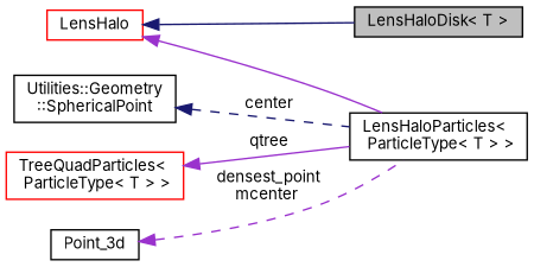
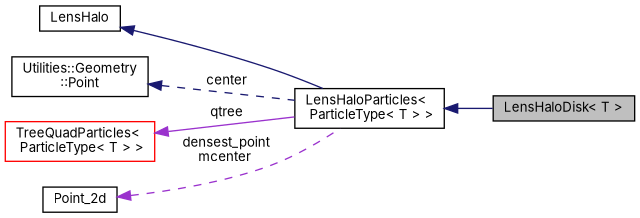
  digraph {
    fontname=Inter
    rankdir=LR
    node [color=black fillcolor=white fontname=Inter fontsize=10 shape=record style=filled]
    edge [color=midnightblue dir=back fontname=Inter fontsize=10 labelfontname=Helvetica labelfontsize=10 style=solid]
    n1 [fillcolor=grey75 fontcolor=black height=0.2 label="LensHaloDisk\< T \>" width=0.4]
    n2 [height=0.2 label="LensHaloParticles\<\l ParticleType\< T \> \>" width=0.4]
-   n3 [color=red height=0.2 label=LensHalo width=0.4]
-   n4 [height=0.2 label="Utilities::Geometry\l::SphericalPoint" width=0.4]
+   n3 [height=0.2 label=LensHalo width=0.4]
+   n4 [height=0.2 label="Utilities::Geometry\l::Point" width=0.4]
    n5 [color=red height=0.2 label="TreeQuadParticles\<\l ParticleType\< T \> \>" width=0.4]
-   n6 [height=0.2 label=Point_3d width=0.4]
-   n3 -> n1
-   n3 -> n2 [color=darkorchid3]
+   n6 [height=0.2 label=Point_2d width=0.4]
+   n2 -> n1
+   n3 -> n2
    n4 -> n2 [label=" center" style=dashed]
    n5 -> n2 [color=darkorchid3 label=" qtree"]
    n6 -> n2 [color=darkorchid3 label=" densest_point\nmcenter" style=dashed]
  }
